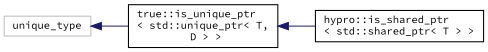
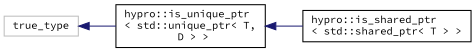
  digraph {
    fontname="Source Code Pro"
    rankdir=LR
    node [color=black fillcolor=white fontname="Source Code Pro" fontsize=10 shape=record style=filled]
    edge [color=midnightblue dir=back fontname="Source Code Pro" fontsize=10 labelfontname=Helvetica labelfontsize=10 style=solid]
-   n1 [color=grey75 height=0.2 label=unique_type width=0.4]
-   n2 [height=0.2 label="true::is_unique_ptr\l\< std::unique_ptr\< T,\l D \> \>" width=0.4]
+   n1 [color=grey75 height=0.2 label=true_type width=0.4]
+   n2 [height=0.2 label="hypro::is_unique_ptr\l\< std::unique_ptr\< T,\l D \> \>" width=0.4]
    n3 [height=0.2 label="hypro::is_shared_ptr\l\< std::shared_ptr\< T \> \>" width=0.4]
    n1 -> n2
    n2 -> n3
  }
